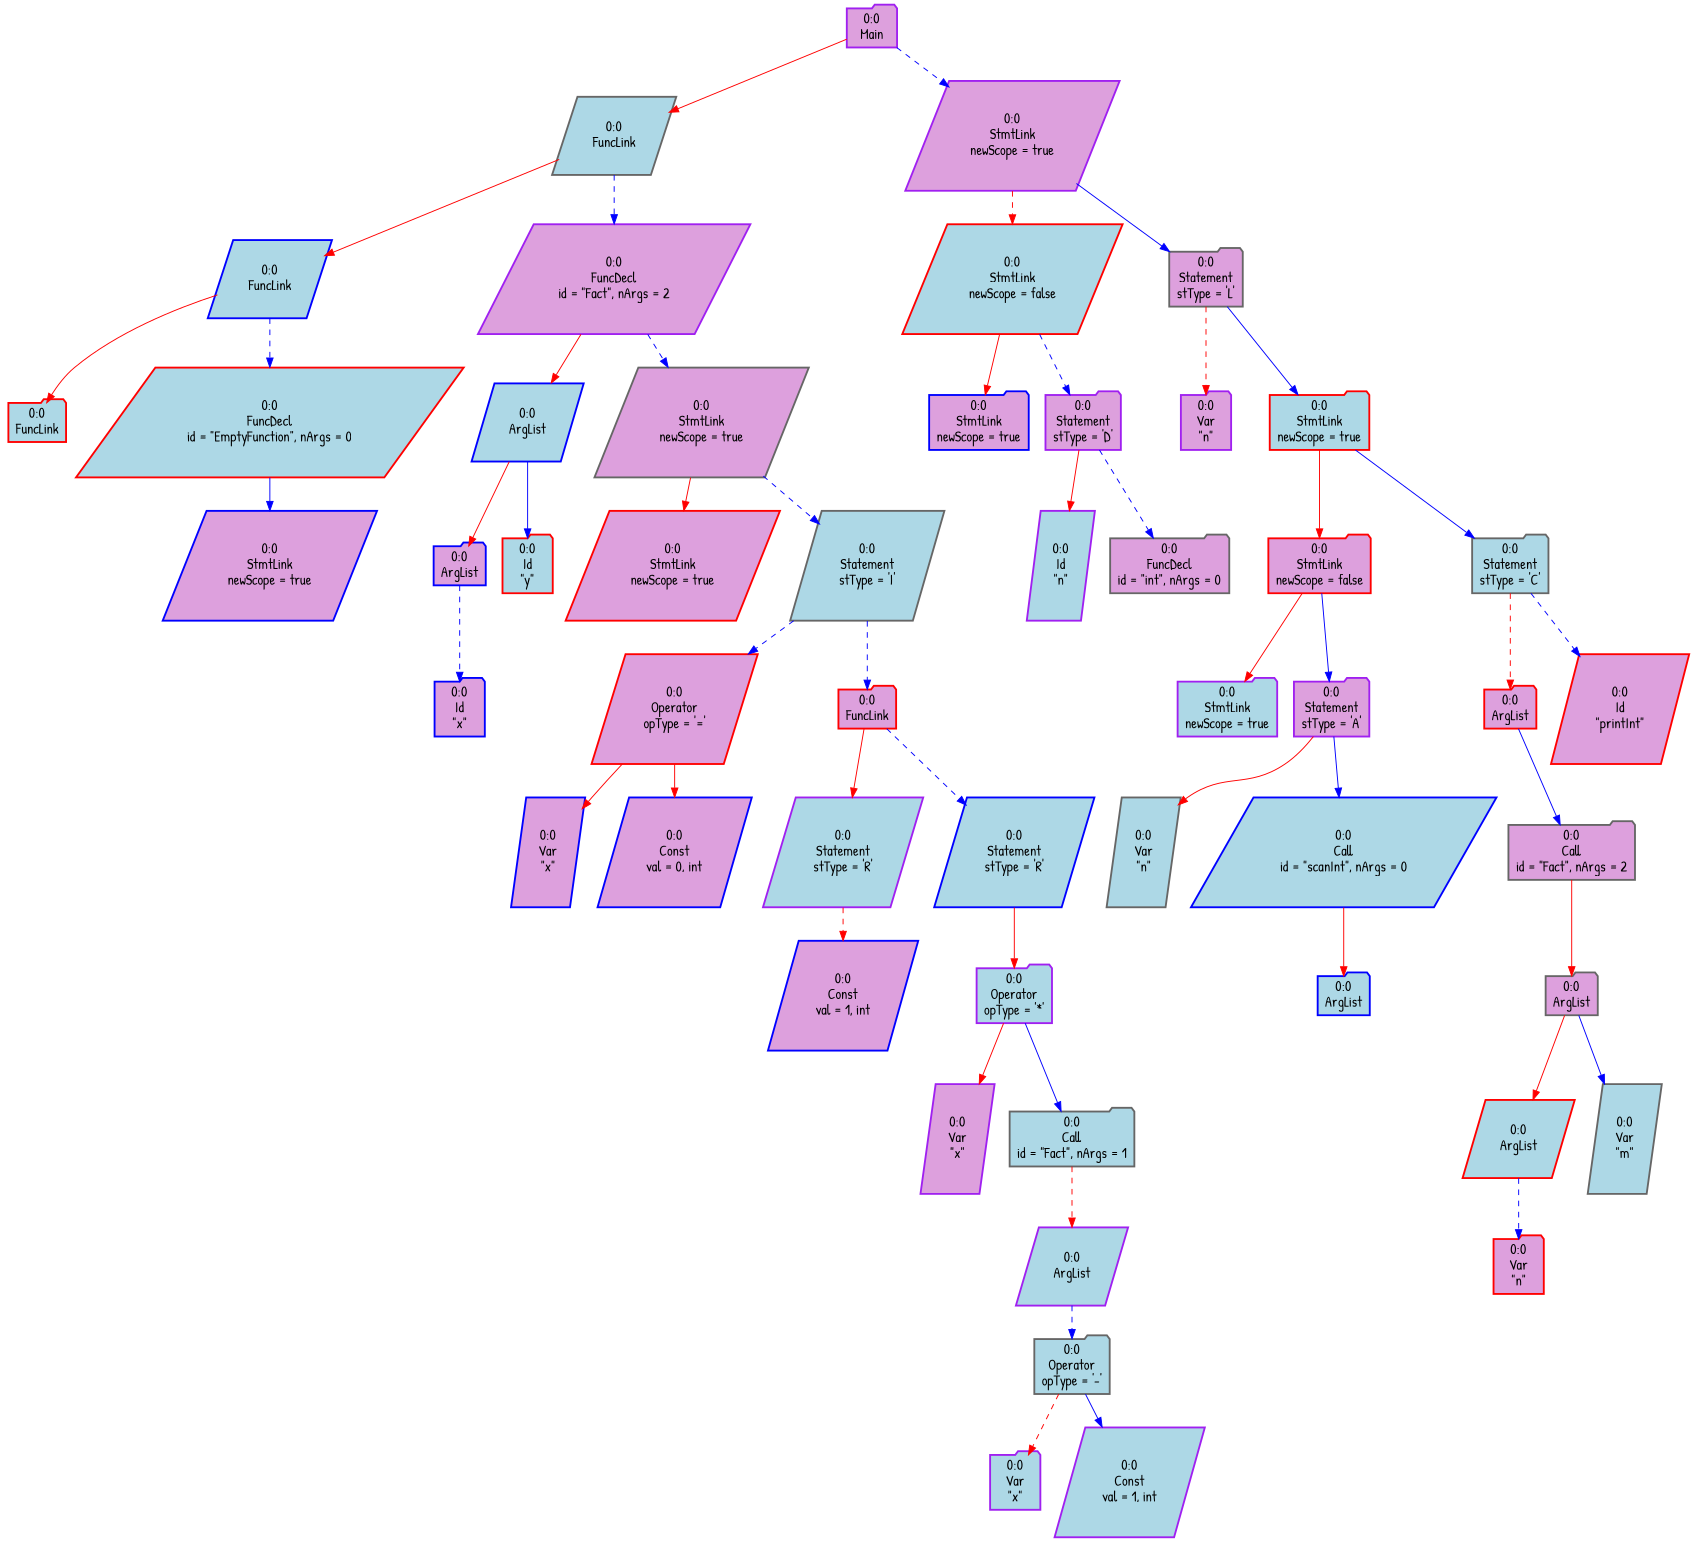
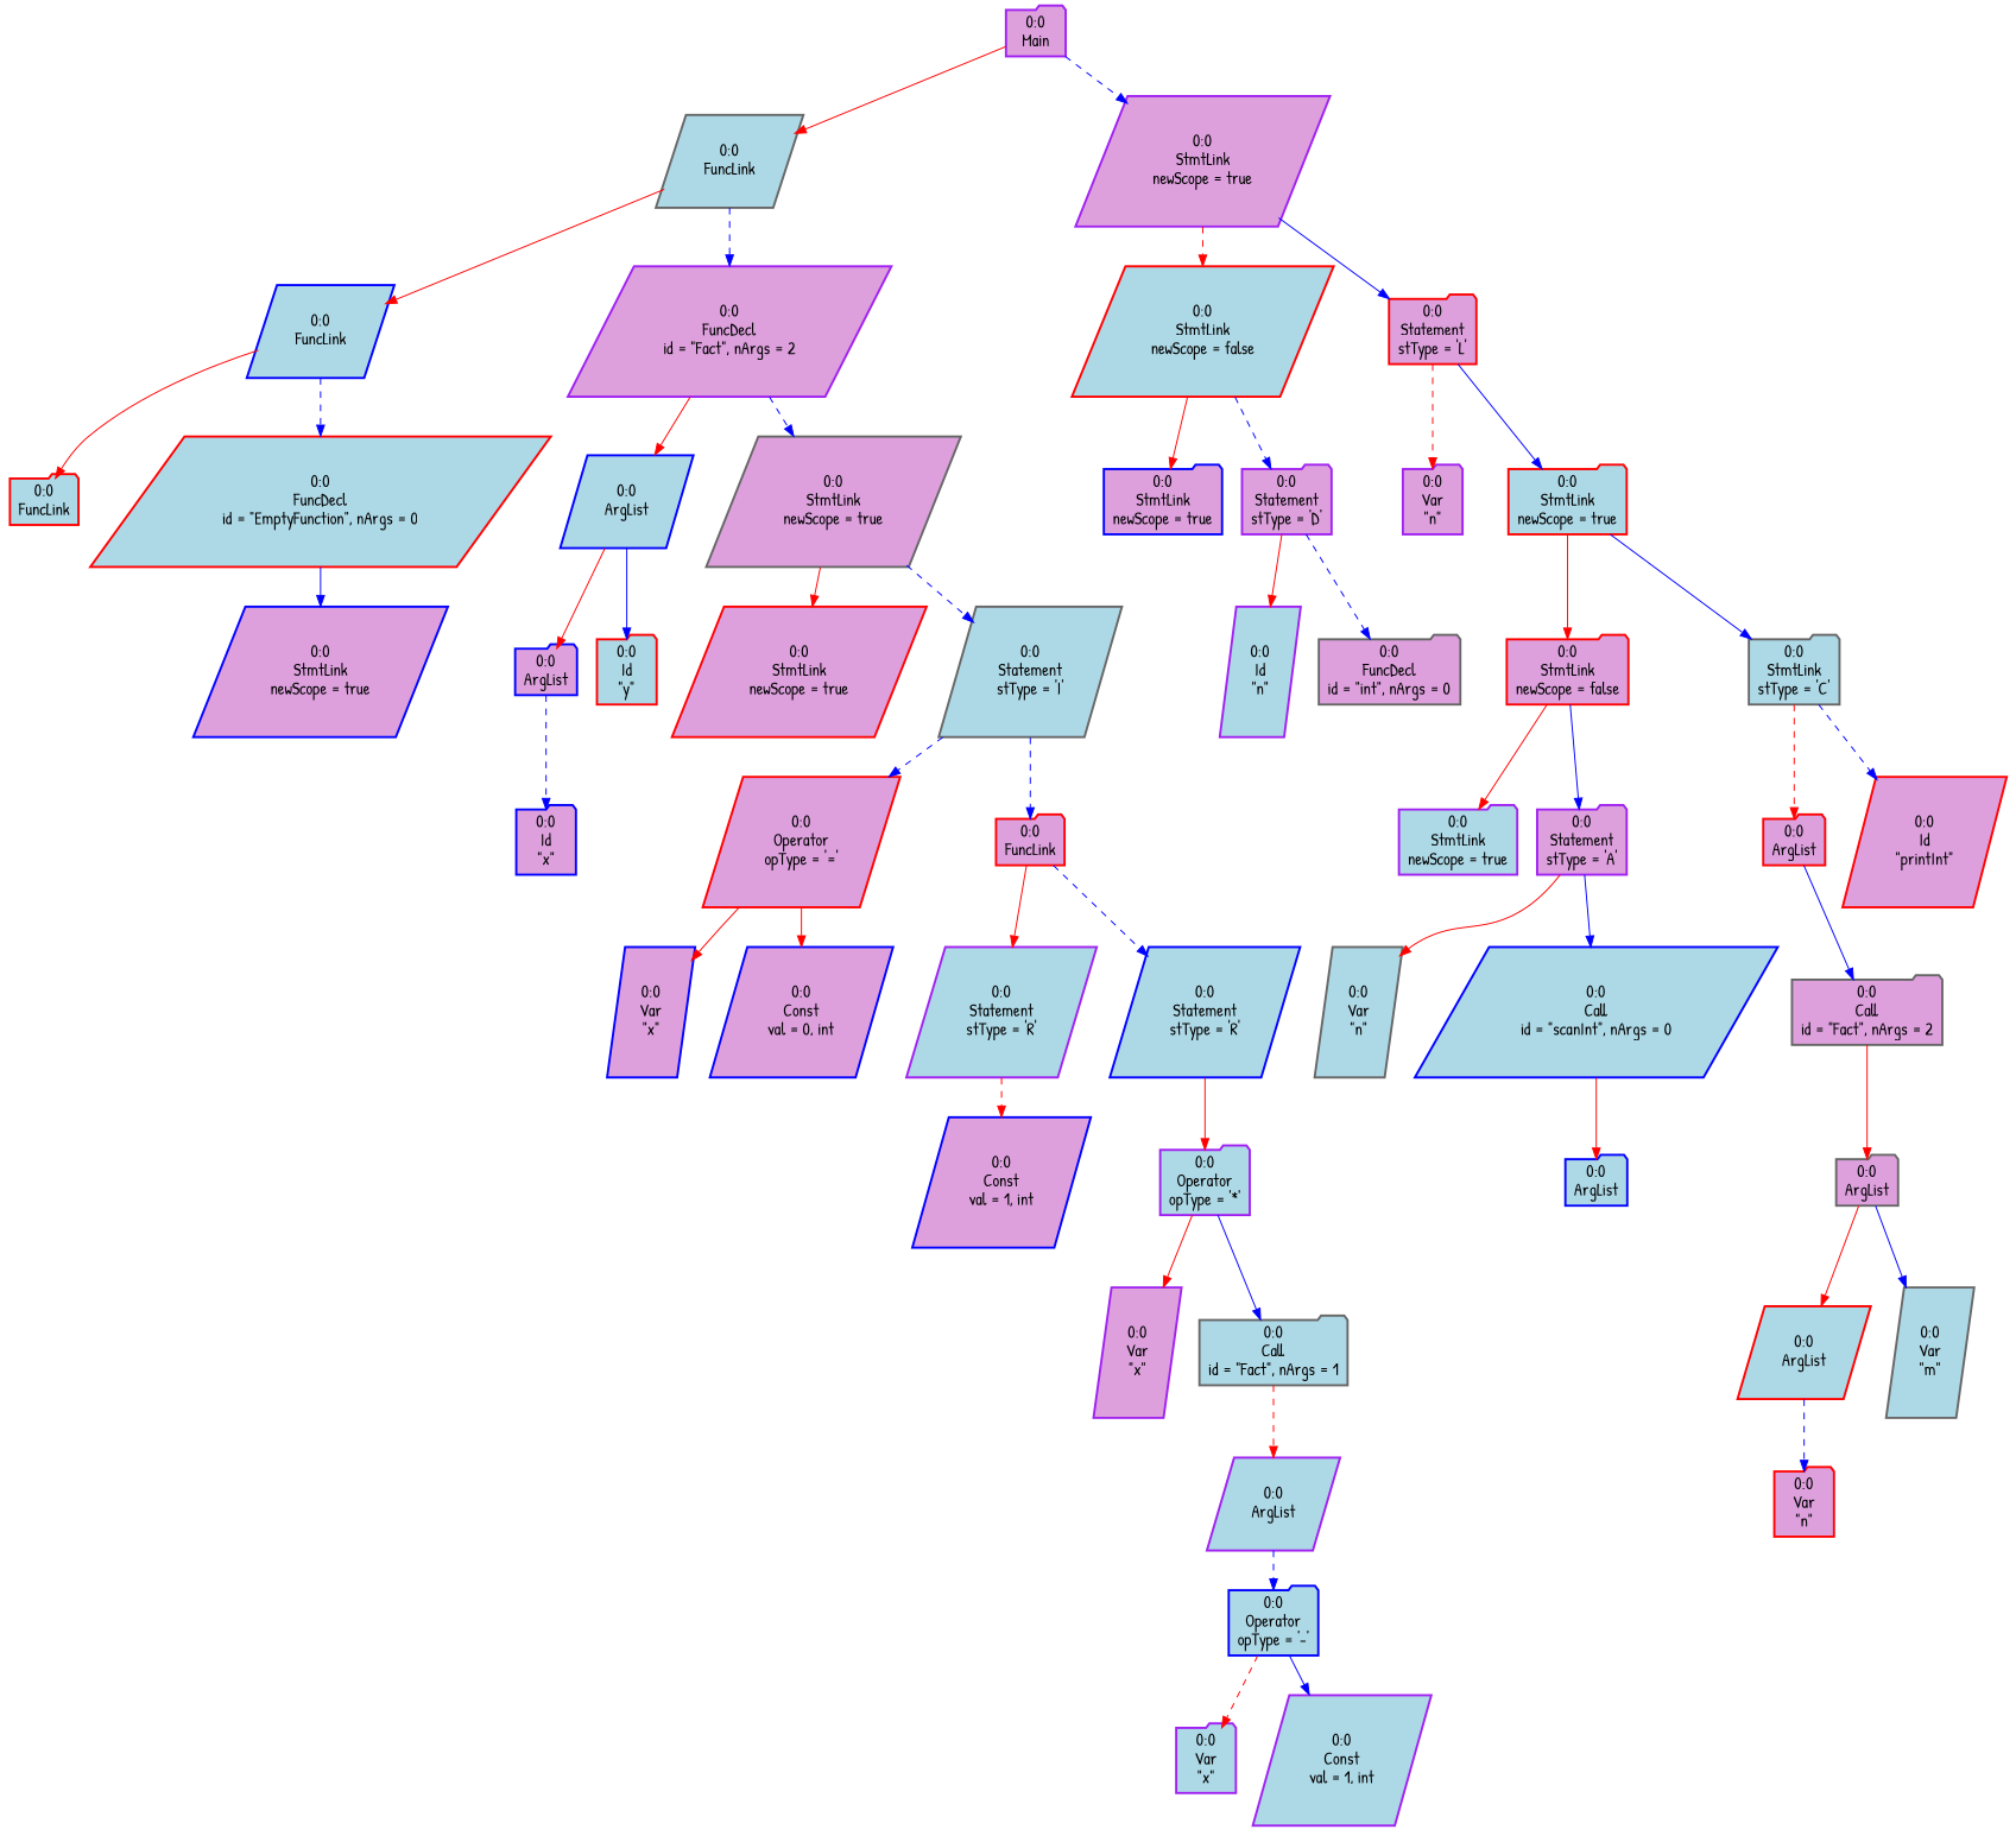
  digraph {
    fontname="Patrick Hand"
    node [color=purple fillcolor=plum fontname="Patrick Hand" fontsize=15 shape=parallelogram style="filled, bold"]
    edge [color=red fontname="Patrick Hand" style=solid]
    n1 [label="0:0\nMain" shape=folder]
    n2 [color=gray40 fillcolor=lightblue label="0:0\nFuncLink"]
    n3 [label="0:0\nStmtLink\nnewScope = true"]
    n4 [color=blue fillcolor=lightblue label="0:0\nFuncLink"]
    n5 [label="0:0\nFuncDecl\nid = \"Fact\", nArgs = 2"]
    n6 [color=red fillcolor=lightblue label="0:0\nStmtLink\nnewScope = false"]
-   n7 [color=gray40 label="0:0\nStatement\nstType = 'L'" shape=folder]
+   n7 [color=red label="0:0\nStatement\nstType = 'L'" shape=folder]
    n8 [color=red fillcolor=lightblue label="0:0\nFuncLink" shape=folder]
    n9 [color=red fillcolor=lightblue label="0:0\nFuncDecl\nid = \"EmptyFunction\", nArgs = 0"]
    n10 [color=blue fillcolor=lightblue label="0:0\nArgList"]
    n11 [color=gray40 label="0:0\nStmtLink\nnewScope = true"]
    n12 [color=blue label="0:0\nStmtLink\nnewScope = true"]
    n13 [color=blue label="0:0\nArgList" shape=folder]
    n14 [color=red fillcolor=lightblue label="0:0\nId\n\"y\"" shape=folder style="bold,filled"]
    n15 [color=red label="0:0\nStmtLink\nnewScope = true"]
    n16 [color=gray40 fillcolor=lightblue label="0:0\nStatement\nstType = 'I'"]
    n17 [color=blue label="0:0\nId\n\"x\"" shape=folder style="bold,filled"]
    n18 [color=red label="0:0\nOperator\nopType = '='"]
    n19 [color=red label="0:0\nFuncLink" shape=folder]
    n20 [color=blue label="0:0\nVar\n\"x\"" style="bold,filled"]
    n21 [color=blue label="0:0\nConst\nval = 0, int" style="bold,filled"]
    n22 [fillcolor=lightblue label="0:0\nStatement\nstType = 'R'"]
    n23 [color=blue fillcolor=lightblue label="0:0\nStatement\nstType = 'R'"]
    n24 [color=blue label="0:0\nConst\nval = 1, int" style="bold,filled"]
    n25 [fillcolor=lightblue label="0:0\nOperator\nopType = '*'" shape=folder]
    n26 [label="0:0\nVar\n\"x\"" style="bold,filled"]
    n27 [color=gray40 fillcolor=lightblue label="0:0\nCall\nid = \"Fact\", nArgs = 1" shape=folder]
    n28 [fillcolor=lightblue label="0:0\nArgList"]
-   n29 [color=gray40 fillcolor=lightblue label="0:0\nOperator\nopType = '-'" shape=folder]
+   n29 [color=blue fillcolor=lightblue label="0:0\nOperator\nopType = '-'" shape=folder]
    n30 [fillcolor=lightblue label="0:0\nVar\n\"x\"" shape=folder style="bold,filled"]
    n31 [fillcolor=lightblue label="0:0\nConst\nval = 1, int" style="bold,filled"]
    n32 [color=blue label="0:0\nStmtLink\nnewScope = true" shape=folder]
    n33 [label="0:0\nStatement\nstType = 'D'" shape=folder]
    n34 [label="0:0\nVar\n\"n\"" shape=folder style="bold,filled"]
    n35 [color=red fillcolor=lightblue label="0:0\nStmtLink\nnewScope = true" shape=folder]
    n36 [fillcolor=lightblue label="0:0\nId\n\"n\"" style="bold,filled"]
    n37 [color=gray40 label="0:0\nFuncDecl\nid = \"int\", nArgs = 0" shape=folder]
    n38 [color=red label="0:0\nStmtLink\nnewScope = false" shape=folder]
-   n39 [color=gray40 fillcolor=lightblue label="0:0\nStatement\nstType = 'C'" shape=folder]
+   n39 [color=gray40 fillcolor=lightblue label="0:0\nStmtLink\nstType = 'C'" shape=folder]
    n40 [fillcolor=lightblue label="0:0\nStmtLink\nnewScope = true" shape=folder]
    n41 [label="0:0\nStatement\nstType = 'A'" shape=folder]
    n42 [color=red label="0:0\nArgList" shape=folder]
    n43 [color=red label="0:0\nId\n\"printInt\"" style="bold,filled"]
    n44 [color=gray40 fillcolor=lightblue label="0:0\nVar\n\"n\"" style="bold,filled"]
    n45 [color=blue fillcolor=lightblue label="0:0\nCall\nid = \"scanInt\", nArgs = 0"]
    n46 [color=blue fillcolor=lightblue label="0:0\nArgList" shape=folder]
    n47 [color=gray40 label="0:0\nCall\nid = \"Fact\", nArgs = 2" shape=folder]
    n48 [color=gray40 label="0:0\nArgList" shape=folder]
    n49 [color=red fillcolor=lightblue label="0:0\nArgList"]
    n50 [color=gray40 fillcolor=lightblue label="0:0\nVar\n\"m\"" style="bold,filled"]
    n51 [color=red label="0:0\nVar\n\"n\"" shape=folder style="bold,filled"]
    n1 -> n2
    n1 -> n3 [color=blue style=dashed]
    n2 -> n4
    n2 -> n5 [color=blue style=dashed]
    n3 -> n6 [style=dashed]
    n3 -> n7 [color=blue]
    n4 -> n8
    n4 -> n9 [color=blue style=dashed]
    n5 -> n10
    n5 -> n11 [color=blue style=dashed]
    n6 -> n32
    n6 -> n33 [color=blue style=dashed]
    n7 -> n34 [style=dashed]
    n7 -> n35 [color=blue]
    n9 -> n12 [color=blue]
    n10 -> n13
    n10 -> n14 [color=blue]
    n11 -> n15
    n11 -> n16 [color=blue style=dashed]
    n13 -> n17 [color=blue style=dashed]
    n16 -> n18 [color=blue style=dashed]
    n16 -> n19 [color=blue style=dashed]
    n18 -> n20
    n18 -> n21
    n19 -> n22
    n19 -> n23 [color=blue style=dashed]
    n22 -> n24 [style=dashed]
    n23 -> n25
    n25 -> n26
    n25 -> n27 [color=blue]
    n27 -> n28 [style=dashed]
    n28 -> n29 [color=blue style=dashed]
    n29 -> n30 [style=dashed]
    n29 -> n31 [color=blue]
    n33 -> n36
    n33 -> n37 [color=blue style=dashed]
    n35 -> n38
    n35 -> n39 [color=blue]
    n38 -> n40
    n38 -> n41 [color=blue]
    n39 -> n42 [style=dashed]
    n39 -> n43 [color=blue style=dashed]
    n41 -> n44
    n41 -> n45 [color=blue]
    n42 -> n47 [color=blue]
    n45 -> n46
    n47 -> n48
    n48 -> n49
    n48 -> n50 [color=blue]
    n49 -> n51 [color=blue style=dashed]
  }
